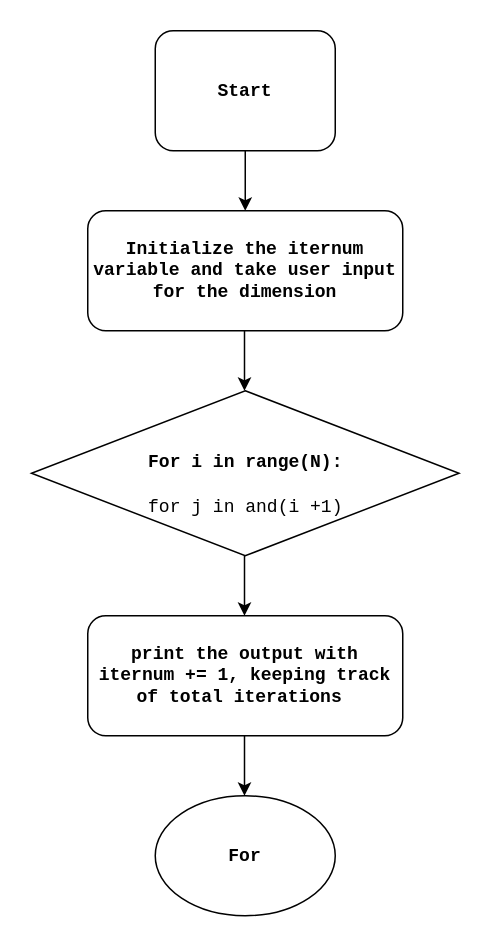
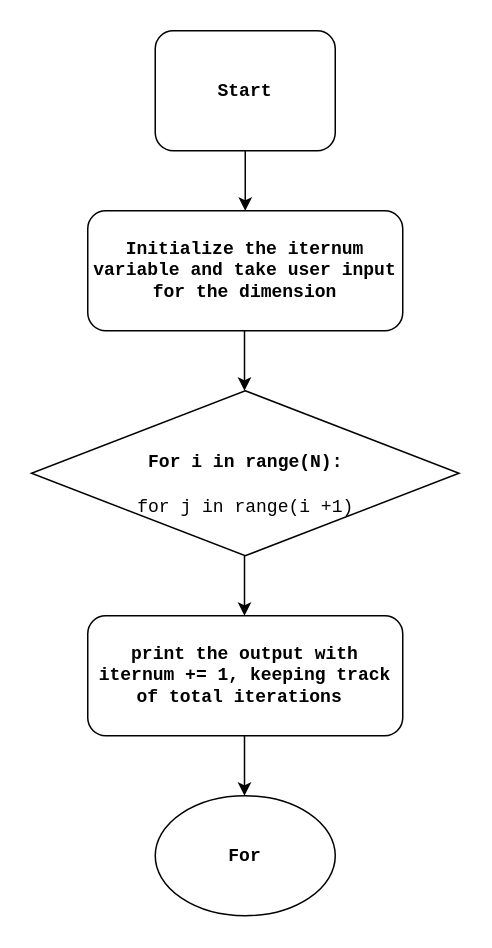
  <mxCell id="0" />
  <mxCell id="1" parent="0" />
  <mxCell id="2" value="&lt;h4&gt;&lt;font face=&quot;Courier New&quot;&gt;Start&lt;/font&gt;&lt;/h4&gt;" style="whiteSpace=wrap;html=1;rounded=1;" vertex="1" parent="1"><mxGeometry x="103" width="120" height="80" as="geometry" y="20" /></mxCell>
  <mxCell id="3" value="" style="endArrow=classic;html=1;fontFamily=Courier New;exitX=0.5;exitY=1;exitDx=0;exitDy=0;" edge="1" parent="1" source="2"><mxGeometry width="50" height="50" relative="1" as="geometry"><mxPoint x="113" y="280" as="sourcePoint" /><mxPoint x="163" y="140" as="targetPoint" /></mxGeometry></mxCell>
  <mxCell id="4" value="&lt;h4&gt;Initialize the iternum variable and take user input for the dimension&lt;/h4&gt;" style="rounded=1;whiteSpace=wrap;html=1;fontFamily=Courier New;" vertex="1" parent="1"><mxGeometry x="58" y="140" width="210" height="80" as="geometry" /></mxCell>
- <mxCell id="5" value="&lt;h4&gt;For i in range(N):&lt;/h4&gt;&lt;div&gt;for j in and(i +1)&lt;/div&gt;" style="rhombus;whiteSpace=wrap;html=1;fontFamily=Courier New;" vertex="1" parent="1"><mxGeometry x="20.5" y="260" width="285" height="110" as="geometry" /></mxCell>
+ <mxCell id="5" value="&lt;h4&gt;For i in range(N):&lt;/h4&gt;&lt;div&gt;for j in range(i +1)&lt;/div&gt;" style="rhombus;whiteSpace=wrap;html=1;fontFamily=Courier New;" vertex="1" parent="1"><mxGeometry x="20.5" y="260" width="285" height="110" as="geometry" /></mxCell>
  <mxCell id="6" value="" style="endArrow=classic;html=1;fontFamily=Courier New;exitX=0.5;exitY=1;exitDx=0;exitDy=0;" edge="1" parent="1"><mxGeometry width="50" height="50" relative="1" as="geometry"><mxPoint x="162.5" y="220" as="sourcePoint" /><mxPoint x="162.5" y="260" as="targetPoint" /></mxGeometry></mxCell>
  <mxCell id="7" value="" style="endArrow=classic;html=1;fontFamily=Courier New;exitX=0.5;exitY=1;exitDx=0;exitDy=0;" edge="1" parent="1"><mxGeometry width="50" height="50" relative="1" as="geometry"><mxPoint x="162.5" y="370" as="sourcePoint" /><mxPoint x="162.5" y="410" as="targetPoint" /></mxGeometry></mxCell>
  <mxCell id="8" value="&lt;h4&gt;print the output with iternum += 1, keeping track of total iterations&amp;nbsp;&lt;/h4&gt;" style="rounded=1;whiteSpace=wrap;html=1;fontFamily=Courier New;" vertex="1" parent="1"><mxGeometry x="58" y="410" width="210" height="80" as="geometry" /></mxCell>
  <mxCell id="9" value="" style="endArrow=classic;html=1;fontFamily=Courier New;exitX=0.5;exitY=1;exitDx=0;exitDy=0;" edge="1" parent="1"><mxGeometry width="50" height="50" relative="1" as="geometry"><mxPoint x="162.5" y="490" as="sourcePoint" /><mxPoint x="162.5" y="530" as="targetPoint" /></mxGeometry></mxCell>
  <mxCell id="10" value="&lt;h4&gt;&lt;font face=&quot;Courier New&quot;&gt;For&lt;/font&gt;&lt;/h4&gt;" style="ellipse;whiteSpace=wrap;html=1;" vertex="1" parent="1"><mxGeometry x="103" y="530" width="120" height="80" as="geometry" /></mxCell>
